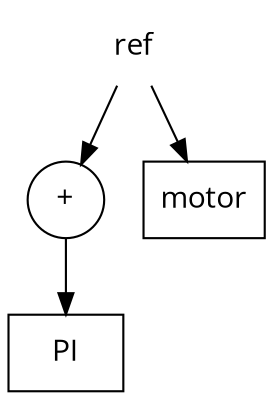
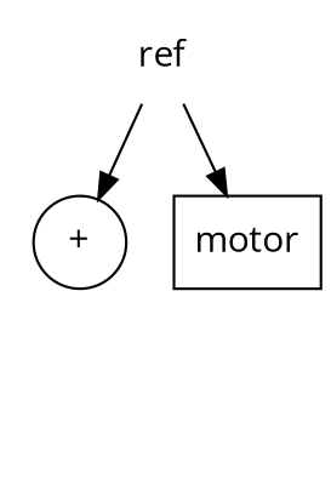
  digraph {
    fontname="Open Sans"
    rankdir=TB
    node [fontname="Open Sans" shape=box]
    edge [fontname="Open Sans"]
    ref [shape=none]
    n2 [label="+" shape=circle]
    motor
-   PI
    ref -> n2
    ref -> motor
-   n2 -> PI
  }
